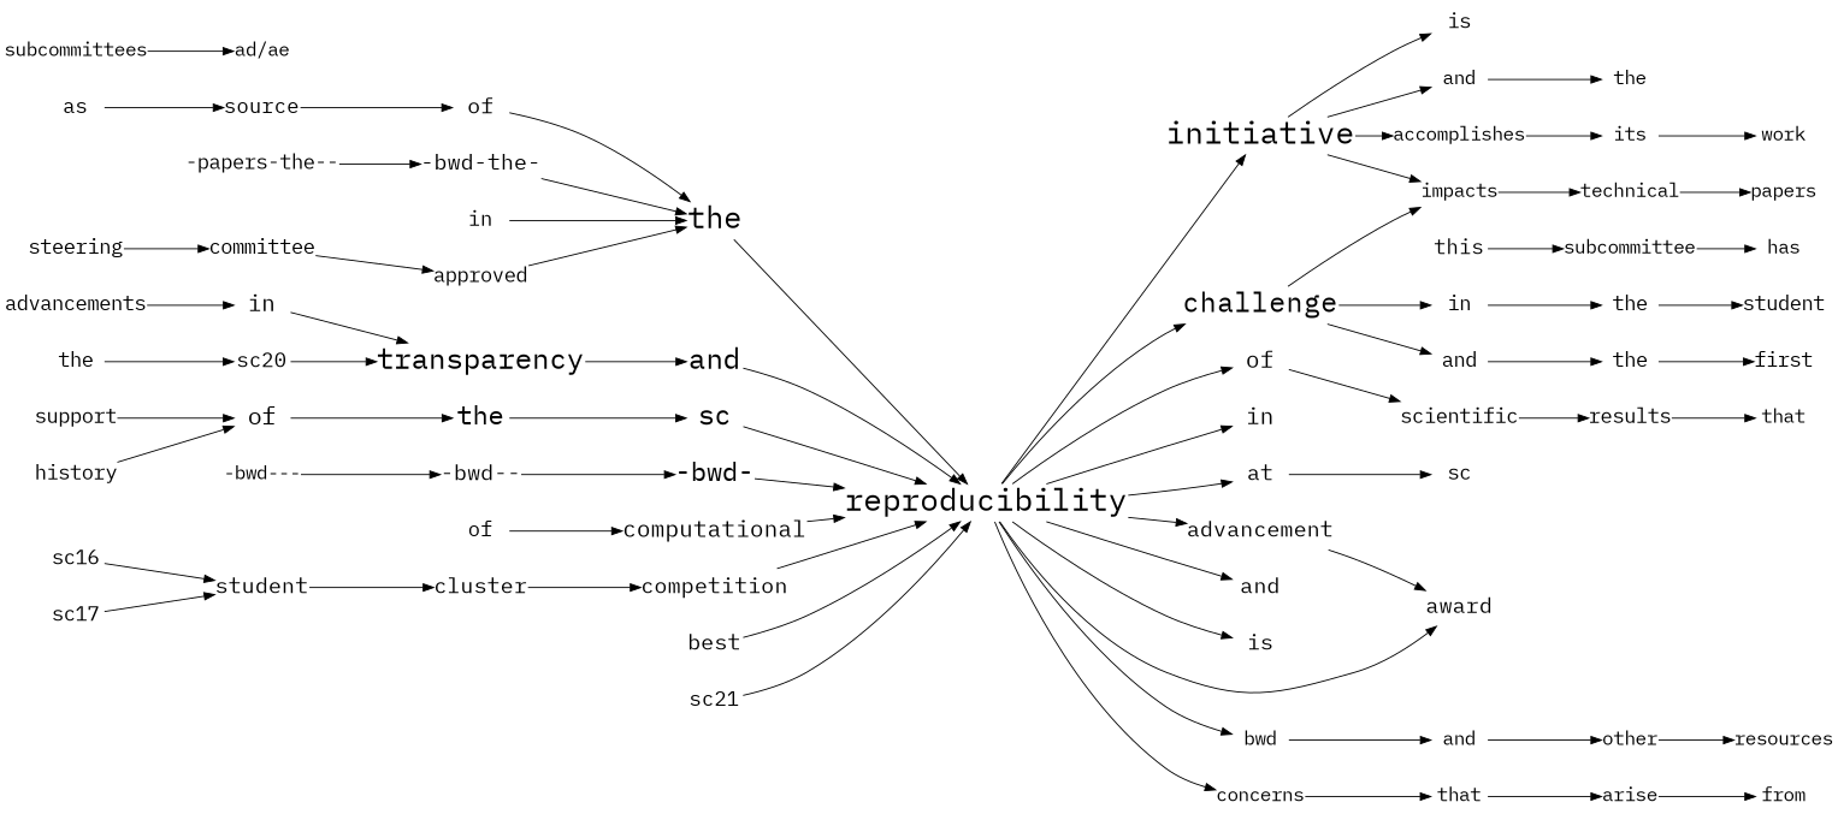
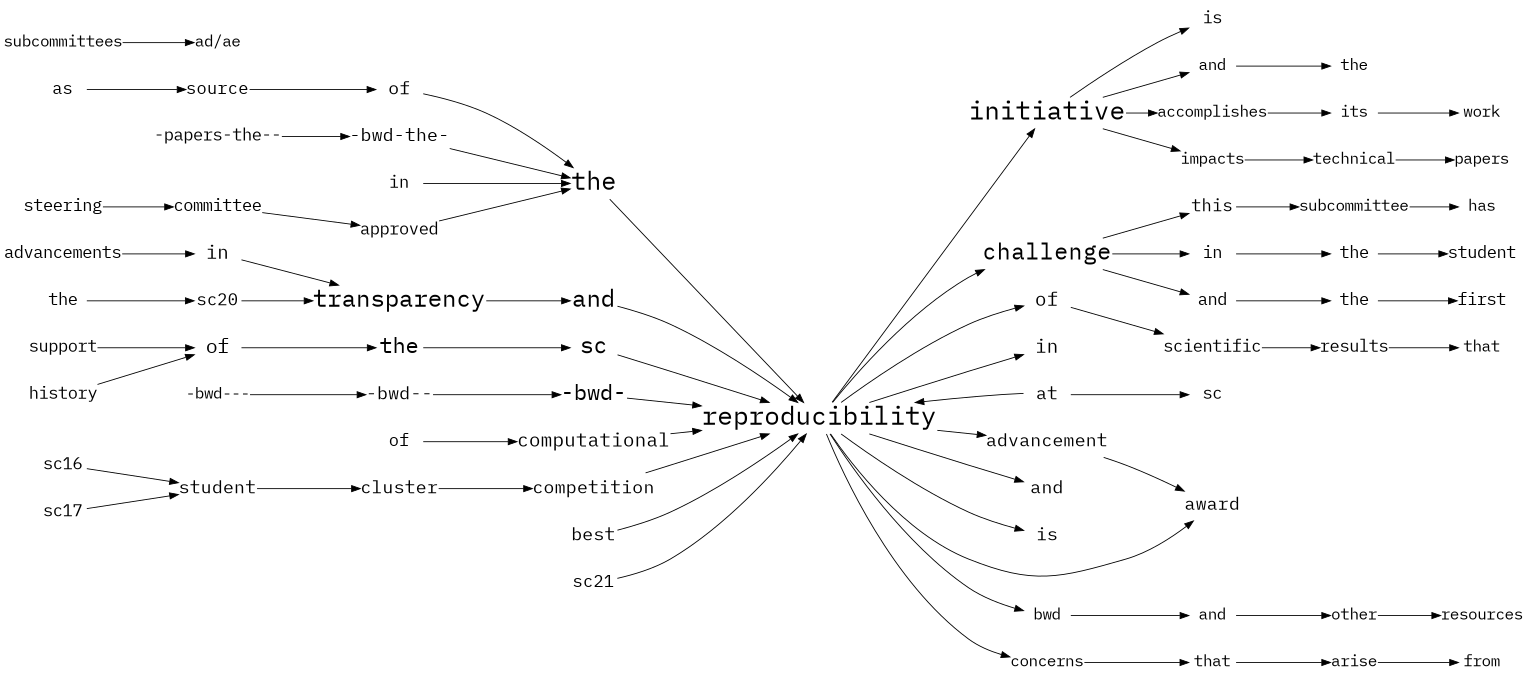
  digraph {
    fontname="IBM Plex Mono"
    rankdir=LR
    node [fontname="IBM Plex Mono" fontsize=18 margin=0 shape=plaintext]
    edge [fontname="IBM Plex Mono"]
    n1 [fontsize=30 label=reproducibility]
    n2 [fontsize=30 label=initiative]
    n3 [fontsize=27 label=challenge]
    n4 [fontsize=22 label=of]
    n5 [fontsize=22 label=in]
    n6 [fontsize=21 label=at]
    n7 [fontsize=21 label=advancement]
    n8 [fontsize=21 label=and]
    n9 [fontsize=21 label=is]
    n10 [label=bwd]
    n11 [label=concerns]
    n12 [fontsize=21 label=award]
    n13 [fontsize=19 label=is]
    n14 [label=impacts]
    n15 [label=and]
    n16 [label=accomplishes]
    n17 [fontsize=20 label=this]
    n18 [fontsize=19 label=in]
    n19 [fontsize=19 label=and]
    n20 [fontsize=19 label=scientific]
    n21 [fontsize=19 label=sc]
    n22 [label=subcommittees]
    n23 [label="ad/ae"]
    n24 [label=and]
    n25 [label=that]
    n26 [fontsize=29 label=the]
    n27 [fontsize=21 label=of]
    n28 [fontsize=20 label=source]
    n29 [fontsize=20 label=as]
    "-bwd-the-" [fontsize=21]
    n31 [fontsize=19 label="-papers-the--"]
    n32 [fontsize=20 label=in]
    n33 [fontsize=19 label=approved]
    n34 [fontsize=19 label=committee]
    n35 [fontsize=19 label=steering]
    n36 [fontsize=28 label=and]
    n37 [fontsize=28 label=transparency]
    n38 [fontsize=22 label=in]
    n39 [fontsize=19 label=advancements]
    n40 [fontsize=20 label=sc20]
    n41 [fontsize=19 label=the]
    n42 [fontsize=26 label=sc]
    n43 [fontsize=25 label=the]
    n44 [fontsize=23 label=of]
    n45 [fontsize=19 label=support]
    n46 [fontsize=19 label=history]
    "-bwd-" [fontsize=25]
    "-bwd--" [fontsize=21]
    "-bwd---"
    n50 [fontsize=22 label=computational]
    n51 [fontsize=20 label=of]
    n52 [fontsize=21 label=competition]
    n53 [fontsize=21 label=cluster]
    n54 [fontsize=21 label=student]
    n55 [fontsize=19 label=sc16]
    n56 [fontsize=19 label=sc17]
    n57 [fontsize=21 label=best]
    n58 [fontsize=20 label=sc21]
    n59 [label=technical]
    n60 [label=the]
    n61 [label=its]
    n62 [label=papers]
    n63 [label=work]
    n64 [label=subcommittee]
    n65 [fontsize=19 label=the]
    n66 [fontsize=19 label=the]
    n67 [label=has]
    n68 [fontsize=19 label=student]
    n69 [fontsize=19 label=first]
    n70 [fontsize=19 label=results]
    n71 [label=that]
    n72 [label=other]
    n73 [label=resources]
    n74 [label=arise]
    n75 [label=from]
    n1 -> n2
    n1 -> n3
    n1 -> n4
    n1 -> n5
-   n1 -> n6
+   n6 -> n1
    n1 -> n7
    n1 -> n8
    n1 -> n9
    n1 -> n10
    n1 -> n11
    n1 -> n12
    n2 -> n13
    n2 -> n14
    n2 -> n15
    n2 -> n16
-   n3 -> n14
+   n3 -> n17
    n3 -> n18
    n3 -> n19
    n4 -> n20
    n6 -> n21
    n7 -> n12
    n10 -> n24
    n11 -> n25
    n14 -> n59
    n15 -> n60
    n16 -> n61
    n17 -> n64
    n18 -> n65
    n19 -> n66
    n20 -> n70
    n22 -> n23
    n24 -> n72
    n25 -> n74
    n26 -> n1
    n27 -> n26
    n28 -> n27
    n29 -> n28
    "-bwd-the-" -> n26
    n31 -> "-bwd-the-"
    n32 -> n26
    n33 -> n26
    n34 -> n33
    n35 -> n34
    n36 -> n1
    n37 -> n36
    n38 -> n37
    n39 -> n38
    n40 -> n37
    n41 -> n40
    n42 -> n1
    n43 -> n42
    n44 -> n43
    n45 -> n44
    n46 -> n44
    "-bwd-" -> n1
    "-bwd--" -> "-bwd-"
    "-bwd---" -> "-bwd--"
    n50 -> n1
    n51 -> n50
    n52 -> n1
    n53 -> n52
    n54 -> n53
    n55 -> n54
    n56 -> n54
    n57 -> n1
    n58 -> n1
    n59 -> n62
    n61 -> n63
    n64 -> n67
    n65 -> n68
    n66 -> n69
    n70 -> n71
    n72 -> n73
    n74 -> n75
  }
